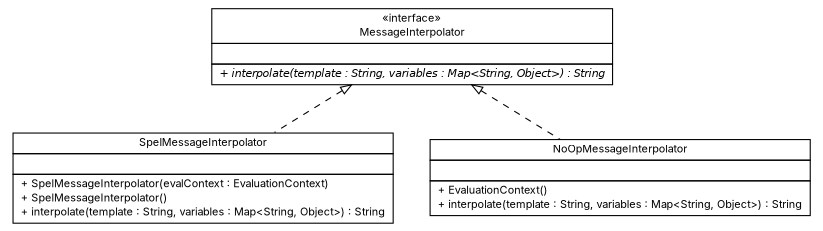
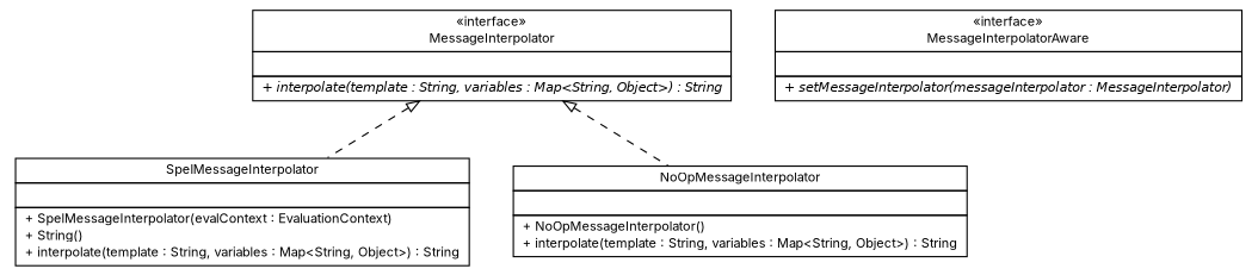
  digraph {
    nodesep=0.25
    ranksep=0.5
    fontname=Inter
    node [fontcolor=black fontname=Inter fontsize=10.0 shape=plaintext]
    edge [arrowtail=empty dir=back fontname=Inter fontsize=10 headport=p labelfontname=Helvetica labelfontsize=10 style=dashed tailport=p]
-   n1 [label=<<table title="com.yirendai.oss.lib.common.msginterpolate.SpelMessageInterpolator" border="0" cellborder="1" cellspacing="0" cellpadding="2" port="p" href="./SpelMessageInterpolator.html"> 		<tr><td><table border="0" cellspacing="0" cellpadding="1"> <tr><td align="center" balign="center"> SpelMessageInterpolator </td></tr> 		</table></td></tr> 		<tr><td><table border="0" cellspacing="0" cellpadding="1"> <tr><td align="left" balign="left">  </td></tr> 		</table></td></tr> 		<tr><td><table border="0" cellspacing="0" cellpadding="1"> <tr><td align="left" balign="left"> + SpelMessageInterpolator(evalContext : EvaluationContext) </td></tr> <tr><td align="left" balign="left"> + SpelMessageInterpolator() </td></tr> <tr><td align="left" balign="left"> + interpolate(template : String, variables : Map&lt;String, Object&gt;) : String </td></tr> 		</table></td></tr> 		</table>>]
+   n1 [label=<<table title="com.yirendai.oss.lib.common.msginterpolate.SpelMessageInterpolator" border="0" cellborder="1" cellspacing="0" cellpadding="2" port="p" href="./SpelMessageInterpolator.html"> 		<tr><td><table border="0" cellspacing="0" cellpadding="1"> <tr><td align="center" balign="center"> SpelMessageInterpolator </td></tr> 		</table></td></tr> 		<tr><td><table border="0" cellspacing="0" cellpadding="1"> <tr><td align="left" balign="left">  </td></tr> 		</table></td></tr> 		<tr><td><table border="0" cellspacing="0" cellpadding="1"> <tr><td align="left" balign="left"> + SpelMessageInterpolator(evalContext : EvaluationContext) </td></tr> <tr><td align="left" balign="left"> + String() </td></tr> <tr><td align="left" balign="left"> + interpolate(template : String, variables : Map&lt;String, Object&gt;) : String </td></tr> 		</table></td></tr> 		</table>>]
    n2 [label=<<table title="com.yirendai.oss.lib.common.msginterpolate.MessageInterpolator" border="0" cellborder="1" cellspacing="0" cellpadding="2" port="p" href="./MessageInterpolator.html"> 		<tr><td><table border="0" cellspacing="0" cellpadding="1"> <tr><td align="center" balign="center"> &#171;interface&#187; </td></tr> <tr><td align="center" balign="center"> MessageInterpolator </td></tr> 		</table></td></tr> 		<tr><td><table border="0" cellspacing="0" cellpadding="1"> <tr><td align="left" balign="left">  </td></tr> 		</table></td></tr> 		<tr><td><table border="0" cellspacing="0" cellpadding="1"> <tr><td align="left" balign="left"><font face="Helvetica-Oblique" point-size="10.0"> + interpolate(template : String, variables : Map&lt;String, Object&gt;) : String </font></td></tr> 		</table></td></tr> 		</table>>]
-   n3 [label=<<table title="com.yirendai.oss.lib.common.msginterpolate.NoOpMessageInterpolator" border="0" cellborder="1" cellspacing="0" cellpadding="2" port="p" href="./NoOpMessageInterpolator.html"> 		<tr><td><table border="0" cellspacing="0" cellpadding="1"> <tr><td align="center" balign="center"> NoOpMessageInterpolator </td></tr> 		</table></td></tr> 		<tr><td><table border="0" cellspacing="0" cellpadding="1"> <tr><td align="left" balign="left">  </td></tr> 		</table></td></tr> 		<tr><td><table border="0" cellspacing="0" cellpadding="1"> <tr><td align="left" balign="left"> + EvaluationContext() </td></tr> <tr><td align="left" balign="left"> + interpolate(template : String, variables : Map&lt;String, Object&gt;) : String </td></tr> 		</table></td></tr> 		</table>>]
+   n3 [label=<<table title="com.yirendai.oss.lib.common.msginterpolate.NoOpMessageInterpolator" border="0" cellborder="1" cellspacing="0" cellpadding="2" port="p" href="./NoOpMessageInterpolator.html"> 		<tr><td><table border="0" cellspacing="0" cellpadding="1"> <tr><td align="center" balign="center"> NoOpMessageInterpolator </td></tr> 		</table></td></tr> 		<tr><td><table border="0" cellspacing="0" cellpadding="1"> <tr><td align="left" balign="left">  </td></tr> 		</table></td></tr> 		<tr><td><table border="0" cellspacing="0" cellpadding="1"> <tr><td align="left" balign="left"> + NoOpMessageInterpolator() </td></tr> <tr><td align="left" balign="left"> + interpolate(template : String, variables : Map&lt;String, Object&gt;) : String </td></tr> 		</table></td></tr> 		</table>>]
+   n4 [label=<<table title="com.yirendai.oss.lib.common.msginterpolate.MessageInterpolatorAware" border="0" cellborder="1" cellspacing="0" cellpadding="2" port="p" href="./MessageInterpolatorAware.html"> 		<tr><td><table border="0" cellspacing="0" cellpadding="1"> <tr><td align="center" balign="center"> &#171;interface&#187; </td></tr> <tr><td align="center" balign="center"> MessageInterpolatorAware </td></tr> 		</table></td></tr> 		<tr><td><table border="0" cellspacing="0" cellpadding="1"> <tr><td align="left" balign="left">  </td></tr> 		</table></td></tr> 		<tr><td><table border="0" cellspacing="0" cellpadding="1"> <tr><td align="left" balign="left"><font face="Helvetica-Oblique" point-size="10.0"> + setMessageInterpolator(messageInterpolator : MessageInterpolator) </font></td></tr> 		</table></td></tr> 		</table>>]
    n2 -> n1
    n2 -> n3
  }
